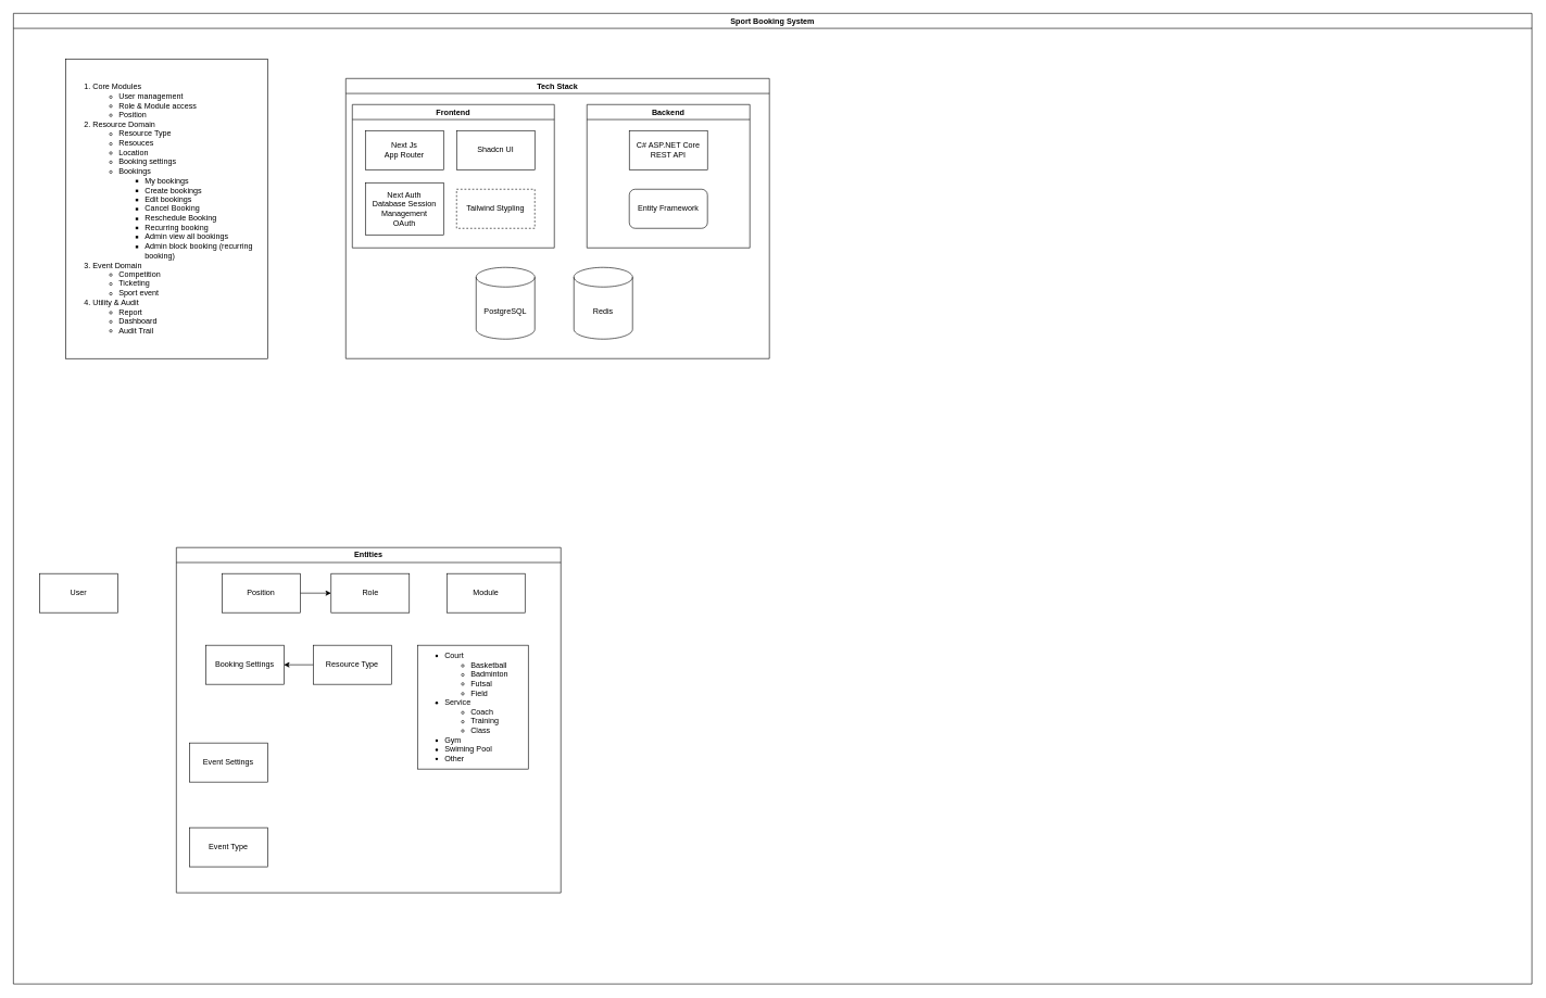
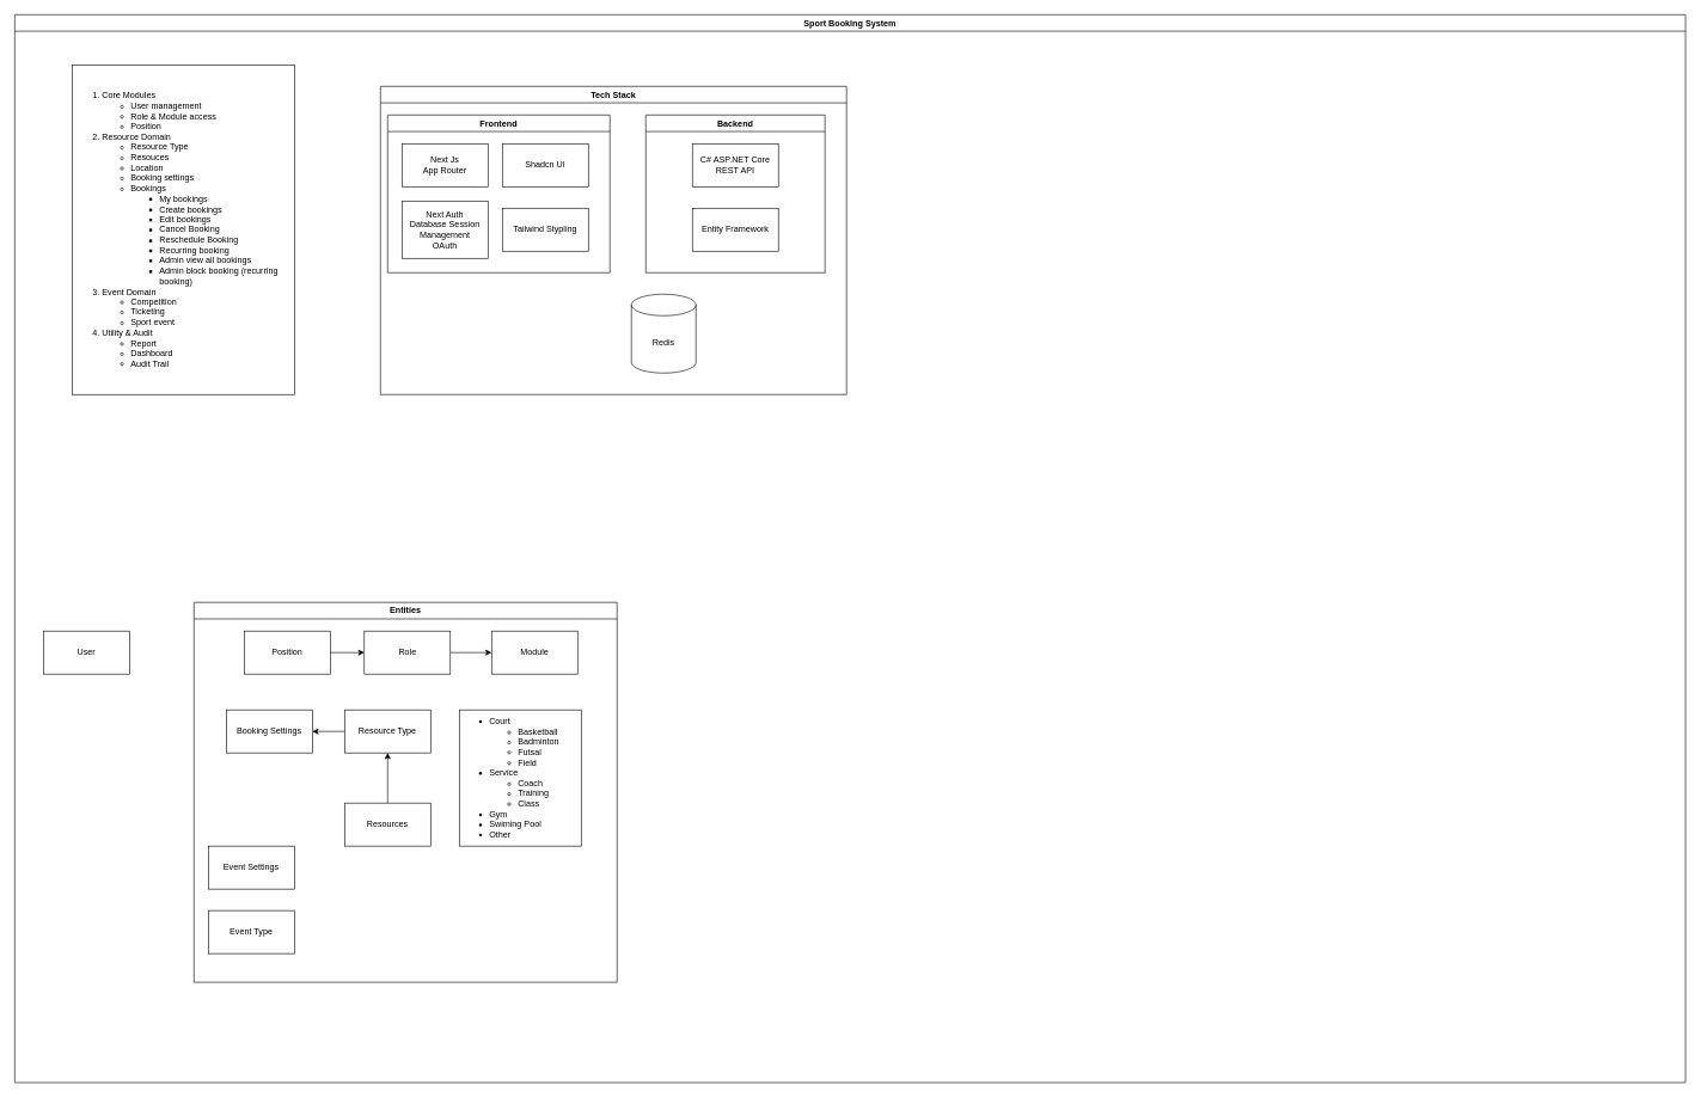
  <mxCell id="0" />
  <mxCell id="1" parent="0" />
  <mxCell id="2" value="Sport Booking System" style="swimlane;whiteSpace=wrap;html=1;" vertex="1" parent="1"><mxGeometry x="20" y="20" width="2330" height="1490" as="geometry" /></mxCell>
  <mxCell id="3" value="&lt;ol&gt;&lt;li&gt;Core Modules&lt;/li&gt;&lt;ul&gt;&lt;li&gt;User management&lt;/li&gt;&lt;li&gt;Role &amp;amp; Module access&lt;/li&gt;&lt;li&gt;Position&lt;/li&gt;&lt;/ul&gt;&lt;li&gt;Resource Domain&lt;/li&gt;&lt;ul&gt;&lt;li&gt;Resource Type&lt;/li&gt;&lt;li&gt;Resouces&lt;/li&gt;&lt;li&gt;Location&lt;/li&gt;&lt;li&gt;Booking settings&lt;/li&gt;&lt;li&gt;Bookings&lt;/li&gt;&lt;ul&gt;&lt;li&gt;My bookings&lt;/li&gt;&lt;li&gt;Create bookings&lt;/li&gt;&lt;li&gt;Edit bookings&lt;/li&gt;&lt;li&gt;Cancel Booking&lt;/li&gt;&lt;li&gt;Reschedule Booking&lt;/li&gt;&lt;li&gt;Recurring booking&lt;/li&gt;&lt;li&gt;Admin view all bookings&lt;/li&gt;&lt;li&gt;Admin block booking (recurring booking)&lt;/li&gt;&lt;/ul&gt;&lt;/ul&gt;&lt;li&gt;Event Domain&lt;/li&gt;&lt;ul&gt;&lt;li&gt;Competition&lt;/li&gt;&lt;li&gt;Ticketing&lt;/li&gt;&lt;li&gt;Sport event&lt;/li&gt;&lt;/ul&gt;&lt;li&gt;Utility &amp;amp; Audit&lt;/li&gt;&lt;ul&gt;&lt;li&gt;Report&lt;/li&gt;&lt;li&gt;Dashboard&lt;/li&gt;&lt;li&gt;Audit Trail&lt;/li&gt;&lt;/ul&gt;&lt;/ol&gt;" style="rounded=0;whiteSpace=wrap;html=1;align=left;" vertex="1" parent="2"><mxGeometry x="80" y="70" width="310" height="460" as="geometry" /></mxCell>
  <mxCell id="4" value="Entities" style="swimlane;whiteSpace=wrap;html=1;" vertex="1" parent="2"><mxGeometry x="250" y="820" width="590" height="530" as="geometry" /></mxCell>
  <mxCell id="5" value="" style="edgeStyle=orthogonalEdgeStyle;rounded=0;orthogonalLoop=1;jettySize=auto;html=1;" edge="1" parent="4" source="6" target="8"><mxGeometry relative="1" as="geometry" /></mxCell>
  <mxCell id="6" value="Position" style="rounded=0;whiteSpace=wrap;html=1;" vertex="1" parent="4"><mxGeometry x="70" y="40" width="120" height="60" as="geometry" /></mxCell>
+ <mxCell id="7" value="" style="edgeStyle=orthogonalEdgeStyle;rounded=0;orthogonalLoop=1;jettySize=auto;html=1;" edge="1" parent="4" source="8" target="9"><mxGeometry relative="1" as="geometry" /></mxCell>
  <mxCell id="8" value="Role" style="rounded=0;whiteSpace=wrap;html=1;" vertex="1" parent="4"><mxGeometry x="237.5" y="40" width="120" height="60" as="geometry" /></mxCell>
  <mxCell id="9" value="Module" style="rounded=0;whiteSpace=wrap;html=1;" vertex="1" parent="4"><mxGeometry x="415" y="40" width="120" height="60" as="geometry" /></mxCell>
  <mxCell id="10" value="Booking Settings" style="rounded=0;whiteSpace=wrap;html=1;" vertex="1" parent="4"><mxGeometry x="45" y="150" width="120" height="60" as="geometry" /></mxCell>
  <mxCell id="11" value="Resource Type" style="rounded=0;whiteSpace=wrap;html=1;" vertex="1" parent="4"><mxGeometry x="210" y="150" width="120" height="60" as="geometry" /></mxCell>
  <mxCell id="12" style="edgeStyle=orthogonalEdgeStyle;rounded=0;orthogonalLoop=1;jettySize=auto;html=1;entryX=1;entryY=0.5;entryDx=0;entryDy=0;" edge="1" parent="4" source="11" target="10"><mxGeometry relative="1" as="geometry" /></mxCell>
  <mxCell id="13" value="&lt;ul&gt;&lt;li&gt;&lt;span style=&quot;background-color: initial;&quot;&gt;Court&lt;/span&gt;&lt;br&gt;&lt;/li&gt;&lt;ul&gt;&lt;li&gt;Basketball&lt;/li&gt;&lt;li&gt;Badminton&lt;/li&gt;&lt;li&gt;Futsal&lt;/li&gt;&lt;li&gt;Field&lt;/li&gt;&lt;/ul&gt;&lt;li&gt;Service&lt;/li&gt;&lt;ul&gt;&lt;li&gt;Coach&lt;/li&gt;&lt;li&gt;Training&lt;/li&gt;&lt;li&gt;Class&lt;/li&gt;&lt;/ul&gt;&lt;li&gt;Gym&lt;/li&gt;&lt;li&gt;Swiming Pool&lt;/li&gt;&lt;li&gt;Other&lt;/li&gt;&lt;/ul&gt;" style="rounded=0;whiteSpace=wrap;html=1;align=left;" vertex="1" parent="4"><mxGeometry x="370" y="150" width="170" height="190" as="geometry" /></mxCell>
+ <mxCell id="14" value="" style="edgeStyle=orthogonalEdgeStyle;rounded=0;orthogonalLoop=1;jettySize=auto;html=1;" edge="1" parent="4" source="15" target="11"><mxGeometry relative="1" as="geometry" /></mxCell>
+ <mxCell id="15" value="Resources" style="rounded=0;whiteSpace=wrap;html=1;" vertex="1" parent="4"><mxGeometry x="210" y="280" width="120" height="60" as="geometry" /></mxCell>
  <mxCell id="16" value="Event Type" style="rounded=0;whiteSpace=wrap;html=1;" vertex="1" parent="4"><mxGeometry x="20" y="430" width="120" height="60" as="geometry" /></mxCell>
- <mxCell id="17" value="Event Settings" style="rounded=0;whiteSpace=wrap;html=1;" vertex="1" parent="4"><mxGeometry x="20" y="300" width="120" height="60" as="geometry" /></mxCell>
+ <mxCell id="17" value="Event Settings" style="rounded=0;whiteSpace=wrap;html=1;" vertex="1" parent="4"><mxGeometry x="20" y="340" width="120" height="60" as="geometry" /></mxCell>
  <mxCell id="18" value="User" style="rounded=0;whiteSpace=wrap;html=1;" vertex="1" parent="2"><mxGeometry x="40" y="860" width="120" height="60" as="geometry" /></mxCell>
  <mxCell id="19" value="Tech Stack" style="swimlane;whiteSpace=wrap;html=1;" vertex="1" parent="2"><mxGeometry x="510" y="100" width="650" height="430" as="geometry" /></mxCell>
  <mxCell id="20" value="Frontend" style="swimlane;whiteSpace=wrap;html=1;" vertex="1" parent="19"><mxGeometry x="10" y="40" width="310" height="220" as="geometry" /></mxCell>
  <mxCell id="21" value="Next Js&lt;div&gt;App Router&lt;/div&gt;" style="rounded=0;whiteSpace=wrap;html=1;" vertex="1" parent="20"><mxGeometry x="20" y="40" width="120" height="60" as="geometry" /></mxCell>
- <mxCell id="22" value="Tailwind Stypling" style="rounded=0;whiteSpace=wrap;html=1;dashed=1;" vertex="1" parent="20"><mxGeometry x="160" y="130" width="120" height="60" as="geometry" /></mxCell>
+ <mxCell id="22" value="Tailwind Stypling" style="rounded=0;whiteSpace=wrap;html=1;" vertex="1" parent="20"><mxGeometry x="160" y="130" width="120" height="60" as="geometry" /></mxCell>
  <mxCell id="23" value="Next Auth&lt;div&gt;Database Session Management&lt;/div&gt;&lt;div&gt;OAuth&lt;/div&gt;" style="rounded=0;whiteSpace=wrap;html=1;" vertex="1" parent="20"><mxGeometry x="20" y="120" width="120" height="80" as="geometry" /></mxCell>
  <mxCell id="24" value="Shadcn UI" style="rounded=0;whiteSpace=wrap;html=1;" vertex="1" parent="20"><mxGeometry x="160" y="40" width="120" height="60" as="geometry" /></mxCell>
  <mxCell id="25" value="Backend" style="swimlane;whiteSpace=wrap;html=1;" vertex="1" parent="19"><mxGeometry x="370" y="40" width="250" height="220" as="geometry" /></mxCell>
  <mxCell id="26" value="C# ASP.NET Core REST API" style="rounded=0;whiteSpace=wrap;html=1;" vertex="1" parent="25"><mxGeometry x="65" y="40" width="120" height="60" as="geometry" /></mxCell>
- <mxCell id="27" value="Entity Framework" style="whiteSpace=wrap;html=1;rounded=1;" vertex="1" parent="25"><mxGeometry x="65" y="130" width="120" height="60" as="geometry" /></mxCell>
- <mxCell id="28" value="PostgreSQL" style="shape=cylinder3;whiteSpace=wrap;html=1;boundedLbl=1;backgroundOutline=1;size=15;" vertex="1" parent="19"><mxGeometry x="200" y="290" width="90" height="110" as="geometry" /></mxCell>
+ <mxCell id="27" value="Entity Framework" style="rounded=0;whiteSpace=wrap;html=1;" vertex="1" parent="25"><mxGeometry x="65" y="130" width="120" height="60" as="geometry" /></mxCell>
  <mxCell id="29" value="Redis" style="shape=cylinder3;whiteSpace=wrap;html=1;boundedLbl=1;backgroundOutline=1;size=15;" vertex="1" parent="19"><mxGeometry x="350" y="290" width="90" height="110" as="geometry" /></mxCell>
